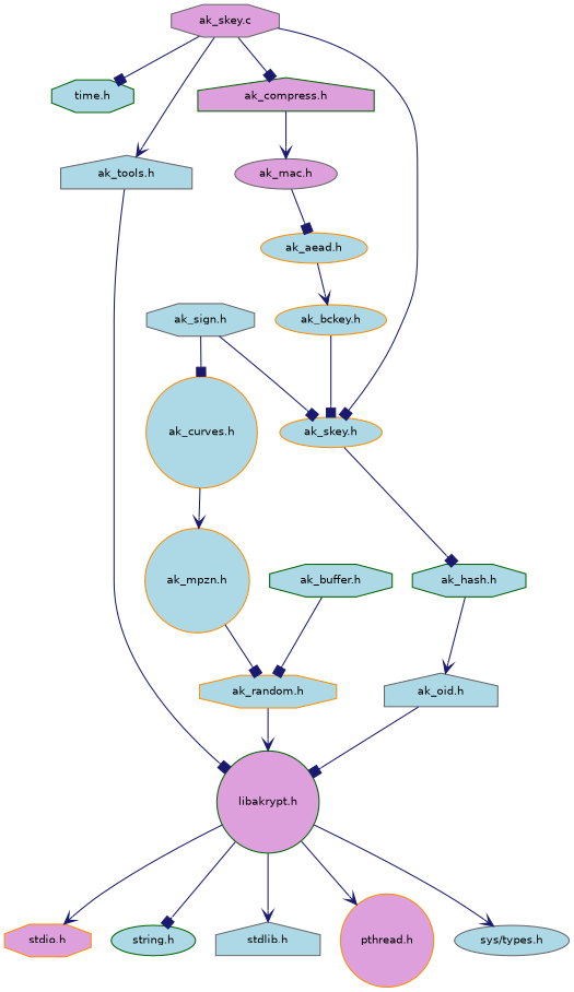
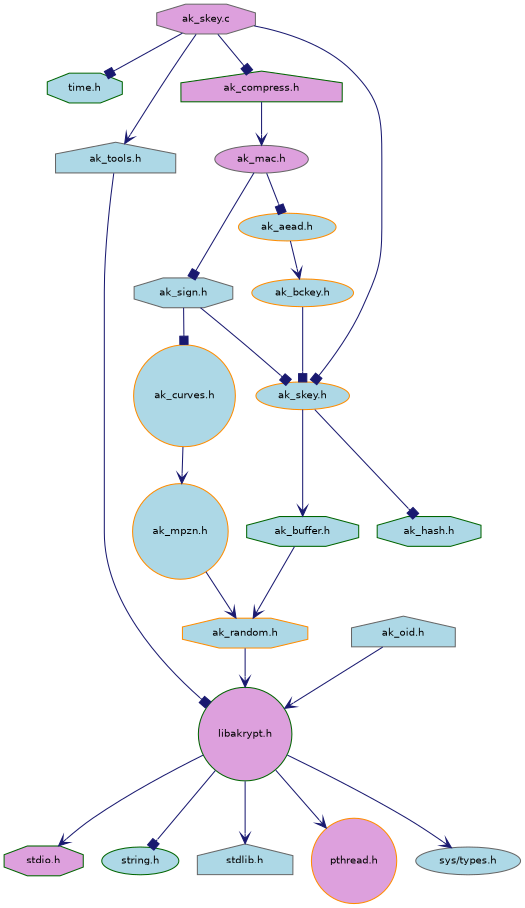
  digraph {
    node [color=gray40 fillcolor=lightblue fontname=Helvetica fontsize=10 shape=octagon style=filled]
    edge [arrowhead=box color=midnightblue fontname=Helvetica fontsize=10 labelfontname=Helvetica labelfontsize=10 style=solid]
    n1 [fillcolor=plum fontcolor=black height=0.2 label="ak_skey.c" width=0.4]
    n2 [color=darkgreen height=0.2 label="time.h" width=0.4]
    n3 [color=darkorange height=0.2 label="ak_skey.h" shape=ellipse width=0.4]
    n4 [height=0.2 label="ak_tools.h" shape=house width=0.4]
    n5 [color=darkgreen fillcolor=plum height=0.2 label="ak_compress.h" shape=house width=0.4]
    n6 [color=darkgreen height=0.2 label="ak_hash.h" width=0.4]
    n7 [color=darkgreen height=0.2 label="ak_buffer.h" width=0.4]
    n8 [color=darkgreen fillcolor=plum height=0.2 label="libakrypt.h" shape=circle width=0.4]
    n9 [fillcolor=plum height=0.2 label="ak_mac.h" shape=ellipse width=0.4]
    n10 [height=0.2 label="ak_oid.h" shape=house width=0.4]
    n11 [color=darkorange height=0.2 label="ak_random.h" width=0.4]
-   n12 [color=darkorange fillcolor=plum height=0.2 label="stdio.h" width=0.4]
+   n12 [color=darkgreen fillcolor=plum height=0.2 label="stdio.h" width=0.4]
    n13 [color=darkgreen height=0.2 label="string.h" shape=ellipse width=0.4]
    n14 [height=0.2 label="stdlib.h" shape=house width=0.4]
    n15 [color=darkorange fillcolor=plum height=0.2 label="pthread.h" shape=circle width=0.4]
    n16 [height=0.2 label="sys/types.h" shape=ellipse width=0.4]
    n17 [height=0.2 label="ak_sign.h" width=0.4]
    n18 [color=darkorange height=0.2 label="ak_aead.h" shape=ellipse width=0.4]
    n19 [color=darkorange height=0.2 label="ak_curves.h" shape=circle width=0.4]
    n20 [color=darkorange height=0.2 label="ak_bckey.h" shape=ellipse width=0.4]
    n21 [color=darkorange height=0.2 label="ak_mpzn.h" shape=circle width=0.4]
    n1 -> n2
    n1 -> n3
    n1 -> n4 [arrowhead=vee]
    n1 -> n5
    n3 -> n6
+   n3 -> n7 [arrowhead=vee]
    n4 -> n8
    n5 -> n9 [arrowhead=vee]
-   n6 -> n10 [arrowhead=vee]
-   n7 -> n11
+   n7 -> n11 [arrowhead=vee]
    n8 -> n12 [arrowhead=vee]
    n8 -> n13
    n8 -> n14 [arrowhead=vee]
    n8 -> n15 [arrowhead=vee]
    n8 -> n16 [arrowhead=vee]
+   n9 -> n17
    n9 -> n18
-   n10 -> n8
+   n10 -> n8 [arrowhead=vee]
    n11 -> n8 [arrowhead=vee]
    n17 -> n3
    n17 -> n19
    n18 -> n20 [arrowhead=vee]
    n19 -> n21 [arrowhead=vee]
    n20 -> n3
-   n21 -> n11
+   n21 -> n11 [arrowhead=vee]
  }
